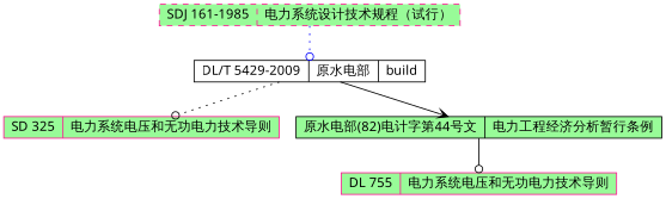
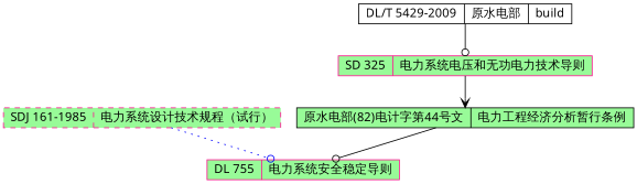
  digraph {
    node [color=deeppink fillcolor=palegreen fontname=Heiti shape=record style=filled]
    edge [arrowhead=odot style=dotted]
    n1 [height=.1 label="<f0> SDJ 161-1985 |<f1> 电力系统设计技术规程（试行）" style="dashed,filled"]
    n2 [color=black fillcolor=white height=.1 label="<f0> DL/T 5429-2009 |<f1> 原水电部 |<f2> build"]
    n3 [height=.1 label="<f0> SD 325 |<f1> 电力系统电压和无功电力技术导则"]
    n4 [color=black height=.1 label="<f0> 原水电部(82)电计字第44号文 |<f1> 电力工程经济分析暂行条例"]
-   n5 [height=.1 label="<f0> DL 755 |<f1> 电力系统电压和无功电力技术导则"]
-   n1 -> n2 [color=blue]
-   n2 -> n3
-   n2 -> n4 [arrowhead=vee style=solid]
+   n5 [height=.1 label="<f0> DL 755 |<f1> 电力系统安全稳定导则"]
+   n1 -> n5 [color=blue]
+   n2 -> n3 [style=solid]
+   n3 -> n4 [arrowhead=vee style=solid]
    n4 -> n5 [style=solid]
  }
